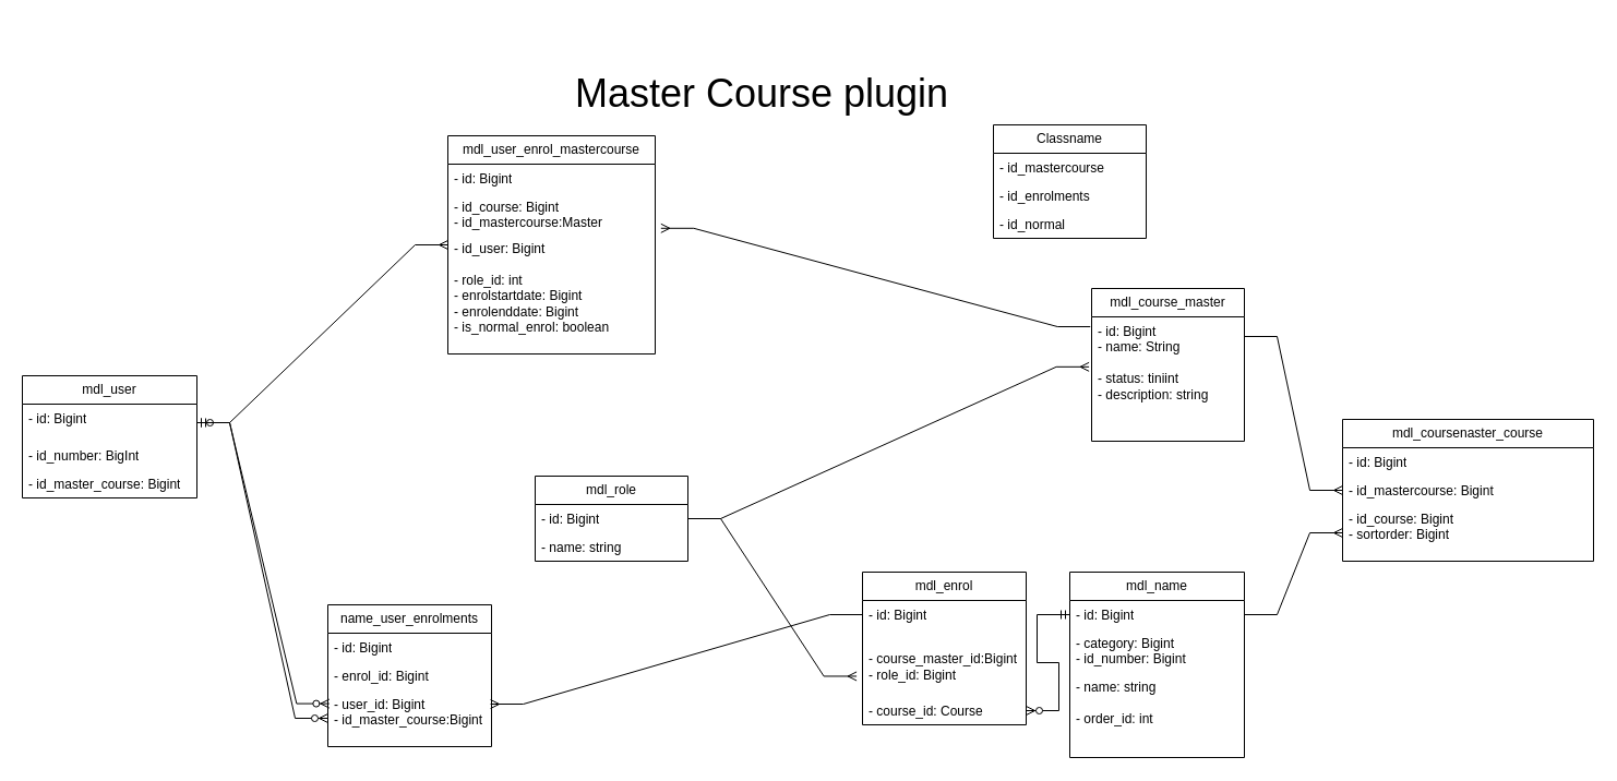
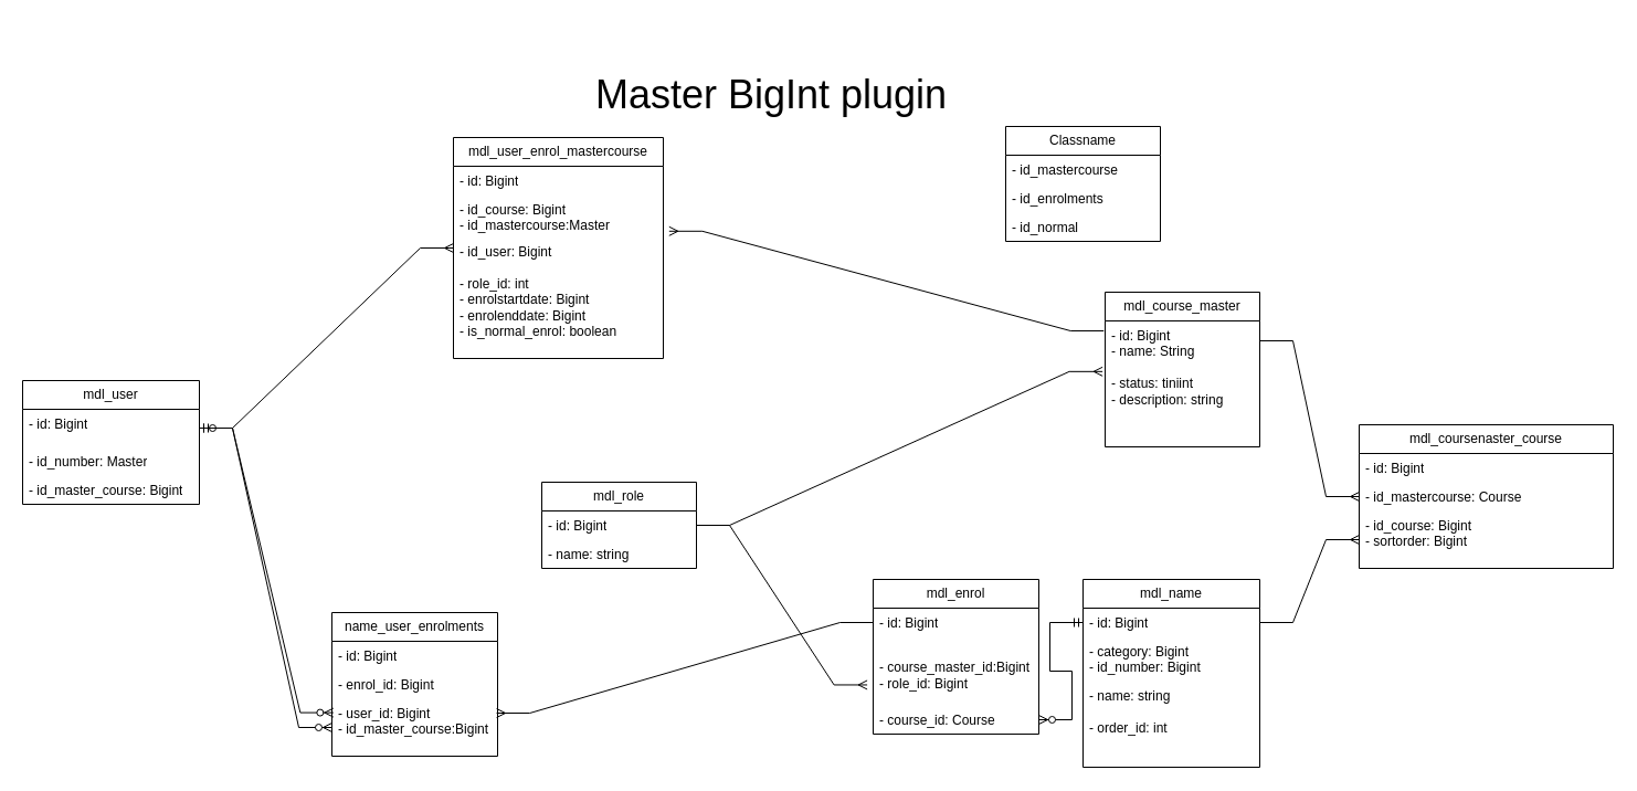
  <mxCell id="0" />
  <mxCell id="1" parent="0" />
  <mxCell id="2" value="name_user_enrolments" style="swimlane;fontStyle=0;childLayout=stackLayout;horizontal=1;startSize=26;fillColor=none;horizontalStack=0;resizeParent=1;resizeParentMax=0;resizeLast=0;collapsible=1;marginBottom=0;whiteSpace=wrap;html=1;" parent="1" vertex="1"><mxGeometry x="300" y="554" width="150" height="130" as="geometry" /></mxCell>
  <mxCell id="3" value="- id: Bigint" style="text;strokeColor=none;fillColor=none;align=left;verticalAlign=top;spacingLeft=4;spacingRight=4;overflow=hidden;rotatable=0;points=[[0,0.5],[1,0.5]];portConstraint=eastwest;whiteSpace=wrap;html=1;" parent="2" vertex="1"><mxGeometry y="26" width="150" height="26" as="geometry" /></mxCell>
  <mxCell id="4" value="- enrol_id: Bigint" style="text;strokeColor=none;fillColor=none;align=left;verticalAlign=top;spacingLeft=4;spacingRight=4;overflow=hidden;rotatable=0;points=[[0,0.5],[1,0.5]];portConstraint=eastwest;whiteSpace=wrap;html=1;" parent="2" vertex="1"><mxGeometry y="52" width="150" height="26" as="geometry" /></mxCell>
  <mxCell id="5" value="- user_id: Bigint&lt;br&gt;- id_master_course:Bigint" style="text;strokeColor=none;fillColor=none;align=left;verticalAlign=top;spacingLeft=4;spacingRight=4;overflow=hidden;rotatable=0;points=[[0,0.5],[1,0.5]];portConstraint=eastwest;whiteSpace=wrap;html=1;" parent="2" vertex="1"><mxGeometry y="78" width="150" height="52" as="geometry" /></mxCell>
  <mxCell id="6" value="mdl_enrol" style="swimlane;fontStyle=0;childLayout=stackLayout;horizontal=1;startSize=26;fillColor=none;horizontalStack=0;resizeParent=1;resizeParentMax=0;resizeLast=0;collapsible=1;marginBottom=0;whiteSpace=wrap;html=1;" parent="1" vertex="1"><mxGeometry x="790" y="524" width="150" height="140" as="geometry" /></mxCell>
  <mxCell id="7" value="- id: Bigint" style="text;strokeColor=none;fillColor=none;align=left;verticalAlign=top;spacingLeft=4;spacingRight=4;overflow=hidden;rotatable=0;points=[[0,0.5],[1,0.5]];portConstraint=eastwest;whiteSpace=wrap;html=1;" parent="6" vertex="1"><mxGeometry y="26" width="150" height="26" as="geometry" /></mxCell>
  <mxCell id="8" value="&lt;br&gt;- course_master_id:Bigint&lt;br&gt;- role_id: Bigint" style="text;strokeColor=none;fillColor=none;align=left;verticalAlign=top;spacingLeft=4;spacingRight=4;overflow=hidden;rotatable=0;points=[[0,0.5],[1,0.5]];portConstraint=eastwest;whiteSpace=wrap;html=1;" parent="6" vertex="1"><mxGeometry y="52" width="150" height="62" as="geometry" /></mxCell>
  <mxCell id="9" value="- course_id: Course" style="text;strokeColor=none;fillColor=none;align=left;verticalAlign=top;spacingLeft=4;spacingRight=4;overflow=hidden;rotatable=0;points=[[0,0.5],[1,0.5]];portConstraint=eastwest;whiteSpace=wrap;html=1;" parent="6" vertex="1"><mxGeometry y="114" width="150" height="26" as="geometry" /></mxCell>
  <mxCell id="10" value="mdl_role" style="swimlane;fontStyle=0;childLayout=stackLayout;horizontal=1;startSize=26;fillColor=none;horizontalStack=0;resizeParent=1;resizeParentMax=0;resizeLast=0;collapsible=1;marginBottom=0;whiteSpace=wrap;html=1;" parent="1" vertex="1"><mxGeometry x="490" y="436" width="140" height="78" as="geometry" /></mxCell>
  <mxCell id="11" value="- id: Bigint" style="text;strokeColor=none;fillColor=none;align=left;verticalAlign=top;spacingLeft=4;spacingRight=4;overflow=hidden;rotatable=0;points=[[0,0.5],[1,0.5]];portConstraint=eastwest;whiteSpace=wrap;html=1;" parent="10" vertex="1"><mxGeometry y="26" width="140" height="26" as="geometry" /></mxCell>
  <mxCell id="12" value="- name: string" style="text;strokeColor=none;fillColor=none;align=left;verticalAlign=top;spacingLeft=4;spacingRight=4;overflow=hidden;rotatable=0;points=[[0,0.5],[1,0.5]];portConstraint=eastwest;whiteSpace=wrap;html=1;" parent="10" vertex="1"><mxGeometry y="52" width="140" height="26" as="geometry" /></mxCell>
  <mxCell id="13" value="" style="edgeStyle=entityRelationEdgeStyle;fontSize=12;html=1;endArrow=ERzeroToMany;startArrow=ERmandOne;rounded=0;entryX=0.009;entryY=0.242;entryDx=0;entryDy=0;entryPerimeter=0;" parent="1" source="22" target="5" edge="1"><mxGeometry width="100" height="100" relative="1" as="geometry"><mxPoint x="580" y="883" as="sourcePoint" /><mxPoint x="610" y="934" as="targetPoint" /></mxGeometry></mxCell>
  <mxCell id="14" value="mdl_name" style="swimlane;fontStyle=0;childLayout=stackLayout;horizontal=1;startSize=26;fillColor=none;horizontalStack=0;resizeParent=1;resizeParentMax=0;resizeLast=0;collapsible=1;marginBottom=0;whiteSpace=wrap;html=1;" parent="1" vertex="1"><mxGeometry x="980" y="524" width="160" height="170" as="geometry"><mxRectangle x="160" y="310" width="100" height="30" as="alternateBounds" /></mxGeometry></mxCell>
  <mxCell id="15" value="- id: Bigint" style="text;strokeColor=none;fillColor=none;align=left;verticalAlign=top;spacingLeft=4;spacingRight=4;overflow=hidden;rotatable=0;points=[[0,0.5],[1,0.5]];portConstraint=eastwest;whiteSpace=wrap;html=1;" parent="14" vertex="1"><mxGeometry y="26" width="160" height="26" as="geometry" /></mxCell>
  <mxCell id="16" value="- category: Bigint&lt;br&gt;- id_number: Bigint" style="text;strokeColor=none;fillColor=none;align=left;verticalAlign=top;spacingLeft=4;spacingRight=4;overflow=hidden;rotatable=0;points=[[0,0.5],[1,0.5]];portConstraint=eastwest;whiteSpace=wrap;html=1;" parent="14" vertex="1"><mxGeometry y="52" width="160" height="40" as="geometry" /></mxCell>
  <mxCell id="17" value="- name: string&lt;br&gt;&lt;br&gt;- order_id: int" style="text;strokeColor=none;fillColor=none;align=left;verticalAlign=top;spacingLeft=4;spacingRight=4;overflow=hidden;rotatable=0;points=[[0,0.5],[1,0.5]];portConstraint=eastwest;whiteSpace=wrap;html=1;" parent="14" vertex="1"><mxGeometry y="92" width="160" height="78" as="geometry" /></mxCell>
  <mxCell id="18" value="" style="edgeStyle=entityRelationEdgeStyle;fontSize=12;html=1;endArrow=ERzeroToMany;startArrow=ERmandOne;rounded=0;entryX=1;entryY=0.5;entryDx=0;entryDy=0;" parent="1" source="15" target="9" edge="1"><mxGeometry width="100" height="100" relative="1" as="geometry"><mxPoint x="780" y="974" as="sourcePoint" /><mxPoint x="880" y="874" as="targetPoint" /></mxGeometry></mxCell>
  <mxCell id="19" value="mdl_course_master" style="swimlane;fontStyle=0;childLayout=stackLayout;horizontal=1;startSize=26;fillColor=none;horizontalStack=0;resizeParent=1;resizeParentMax=0;resizeLast=0;collapsible=1;marginBottom=0;whiteSpace=wrap;html=1;" parent="1" vertex="1"><mxGeometry x="1000" y="264" width="140" height="140" as="geometry" /></mxCell>
  <mxCell id="20" value="- id: Bigint&lt;br&gt;- name: String&lt;br&gt;&lt;br&gt;- status: tiniint&lt;br&gt;- description: string" style="text;strokeColor=none;fillColor=none;align=left;verticalAlign=top;spacingLeft=4;spacingRight=4;overflow=hidden;rotatable=0;points=[[0,0.5],[1,0.5]];portConstraint=eastwest;whiteSpace=wrap;html=1;" parent="19" vertex="1"><mxGeometry y="26" width="140" height="114" as="geometry" /></mxCell>
  <mxCell id="21" value="mdl_user" style="swimlane;fontStyle=0;childLayout=stackLayout;horizontal=1;startSize=26;fillColor=none;horizontalStack=0;resizeParent=1;resizeParentMax=0;resizeLast=0;collapsible=1;marginBottom=0;whiteSpace=wrap;html=1;" parent="1" vertex="1"><mxGeometry x="20" y="344" width="160" height="112" as="geometry" /></mxCell>
  <mxCell id="22" value="- id: Bigint" style="text;strokeColor=none;fillColor=none;align=left;verticalAlign=top;spacingLeft=4;spacingRight=4;overflow=hidden;rotatable=0;points=[[0,0.5],[1,0.5]];portConstraint=eastwest;whiteSpace=wrap;html=1;" parent="21" vertex="1"><mxGeometry y="26" width="160" height="34" as="geometry" /></mxCell>
- <mxCell id="23" value="- id_number: BigInt" style="text;strokeColor=none;fillColor=none;align=left;verticalAlign=top;spacingLeft=4;spacingRight=4;overflow=hidden;rotatable=0;points=[[0,0.5],[1,0.5]];portConstraint=eastwest;whiteSpace=wrap;html=1;" parent="21" vertex="1"><mxGeometry y="60" width="160" height="26" as="geometry" /></mxCell>
+ <mxCell id="23" value="- id_number: Master" style="text;strokeColor=none;fillColor=none;align=left;verticalAlign=top;spacingLeft=4;spacingRight=4;overflow=hidden;rotatable=0;points=[[0,0.5],[1,0.5]];portConstraint=eastwest;whiteSpace=wrap;html=1;" parent="21" vertex="1"><mxGeometry y="60" width="160" height="26" as="geometry" /></mxCell>
  <mxCell id="24" value="- id_master_course: Bigint" style="text;strokeColor=none;fillColor=none;align=left;verticalAlign=top;spacingLeft=4;spacingRight=4;overflow=hidden;rotatable=0;points=[[0,0.5],[1,0.5]];portConstraint=eastwest;whiteSpace=wrap;html=1;" parent="21" vertex="1"><mxGeometry y="86" width="160" height="26" as="geometry" /></mxCell>
  <mxCell id="25" value="" style="edgeStyle=entityRelationEdgeStyle;fontSize=12;html=1;endArrow=ERzeroToMany;startArrow=ERzeroToOne;rounded=0;exitX=1;exitY=0.5;exitDx=0;exitDy=0;entryX=0;entryY=0.5;entryDx=0;entryDy=0;" parent="1" source="22" target="5" edge="1"><mxGeometry width="100" height="100" relative="1" as="geometry"><mxPoint x="940" y="814" as="sourcePoint" /><mxPoint x="1040" y="714" as="targetPoint" /></mxGeometry></mxCell>
  <mxCell id="26" value="" style="edgeStyle=entityRelationEdgeStyle;fontSize=12;html=1;endArrow=ERmany;rounded=0;exitX=0;exitY=0.5;exitDx=0;exitDy=0;entryX=0.994;entryY=0.25;entryDx=0;entryDy=0;entryPerimeter=0;" parent="1" source="7" target="5" edge="1"><mxGeometry width="100" height="100" relative="1" as="geometry"><mxPoint x="770" y="1014" as="sourcePoint" /><mxPoint x="870" y="914" as="targetPoint" /></mxGeometry></mxCell>
  <mxCell id="27" value="" style="edgeStyle=entityRelationEdgeStyle;fontSize=12;html=1;endArrow=ERmany;rounded=0;exitX=1;exitY=0.5;exitDx=0;exitDy=0;entryX=-0.036;entryY=0.701;entryDx=0;entryDy=0;entryPerimeter=0;" parent="1" source="11" target="8" edge="1"><mxGeometry width="100" height="100" relative="1" as="geometry"><mxPoint x="770" y="1014" as="sourcePoint" /><mxPoint x="870" y="914" as="targetPoint" /></mxGeometry></mxCell>
- <mxCell id="28" value="&lt;font style=&quot;font-size: 36px;&quot;&gt;Master Course plugin&lt;/font&gt;" style="text;html=1;strokeColor=none;fillColor=none;align=center;verticalAlign=middle;whiteSpace=wrap;rounded=0;" parent="1" vertex="1"><mxGeometry x="500" y="20" width="396" height="130" as="geometry" /></mxCell>
+ <mxCell id="28" value="&lt;font style=&quot;font-size: 36px;&quot;&gt;Master BigInt plugin&lt;/font&gt;" style="text;html=1;strokeColor=none;fillColor=none;align=center;verticalAlign=middle;whiteSpace=wrap;rounded=0;" parent="1" vertex="1"><mxGeometry x="500" y="20" width="396" height="130" as="geometry" /></mxCell>
  <mxCell id="29" value="mdl_user_enrol_mastercourse" style="swimlane;fontStyle=0;childLayout=stackLayout;horizontal=1;startSize=26;fillColor=none;horizontalStack=0;resizeParent=1;resizeParentMax=0;resizeLast=0;collapsible=1;marginBottom=0;whiteSpace=wrap;html=1;" parent="1" vertex="1"><mxGeometry x="410" y="124" width="190" height="200" as="geometry" /></mxCell>
  <mxCell id="30" value="- id: Bigint" style="text;strokeColor=none;fillColor=none;align=left;verticalAlign=top;spacingLeft=4;spacingRight=4;overflow=hidden;rotatable=0;points=[[0,0.5],[1,0.5]];portConstraint=eastwest;whiteSpace=wrap;html=1;" parent="29" vertex="1"><mxGeometry y="26" width="190" height="26" as="geometry" /></mxCell>
  <mxCell id="31" value="- id_course: Bigint&lt;br&gt;- id_mastercourse:Master&lt;br&gt;" style="text;strokeColor=none;fillColor=none;align=left;verticalAlign=top;spacingLeft=4;spacingRight=4;overflow=hidden;rotatable=0;points=[[0,0.5],[1,0.5]];portConstraint=eastwest;whiteSpace=wrap;html=1;" parent="29" vertex="1"><mxGeometry y="52" width="190" height="38" as="geometry" /></mxCell>
  <mxCell id="32" value="- id_user: Bigint&lt;br&gt;&lt;br&gt;- role_id: int&lt;br style=&quot;border-color: var(--border-color);&quot;&gt;- enrolstartdate: Bigint&lt;br style=&quot;border-color: var(--border-color);&quot;&gt;- enrolenddate: Bigint&lt;br&gt;- is_normal_enrol: boolean" style="text;strokeColor=none;fillColor=none;align=left;verticalAlign=top;spacingLeft=4;spacingRight=4;overflow=hidden;rotatable=0;points=[[0,0.5],[1,0.5]];portConstraint=eastwest;whiteSpace=wrap;html=1;" parent="29" vertex="1"><mxGeometry y="90" width="190" height="110" as="geometry" /></mxCell>
  <mxCell id="33" value="" style="edgeStyle=entityRelationEdgeStyle;fontSize=12;html=1;endArrow=ERmany;rounded=0;exitX=1;exitY=0.5;exitDx=0;exitDy=0;entryX=0;entryY=0.091;entryDx=0;entryDy=0;entryPerimeter=0;" parent="1" source="22" target="32" edge="1"><mxGeometry width="100" height="100" relative="1" as="geometry"><mxPoint x="720" y="554" as="sourcePoint" /><mxPoint x="820" y="454" as="targetPoint" /></mxGeometry></mxCell>
  <mxCell id="34" value="" style="edgeStyle=entityRelationEdgeStyle;fontSize=12;html=1;endArrow=ERmany;rounded=0;exitX=-0.009;exitY=0.079;exitDx=0;exitDy=0;exitPerimeter=0;entryX=1.028;entryY=0.863;entryDx=0;entryDy=0;entryPerimeter=0;" parent="1" source="20" target="31" edge="1"><mxGeometry width="100" height="100" relative="1" as="geometry"><mxPoint x="720" y="554" as="sourcePoint" /><mxPoint x="800" y="384" as="targetPoint" /></mxGeometry></mxCell>
  <mxCell id="35" value="" style="edgeStyle=entityRelationEdgeStyle;fontSize=12;html=1;endArrow=ERmany;rounded=0;entryX=-0.017;entryY=0.402;entryDx=0;entryDy=0;entryPerimeter=0;exitX=1;exitY=0.5;exitDx=0;exitDy=0;" parent="1" source="11" target="20" edge="1"><mxGeometry width="100" height="100" relative="1" as="geometry"><mxPoint x="750" y="474" as="sourcePoint" /><mxPoint x="850" y="374" as="targetPoint" /></mxGeometry></mxCell>
  <mxCell id="36" value="mdl_coursenaster_course" style="swimlane;fontStyle=0;childLayout=stackLayout;horizontal=1;startSize=26;fillColor=none;horizontalStack=0;resizeParent=1;resizeParentMax=0;resizeLast=0;collapsible=1;marginBottom=0;whiteSpace=wrap;html=1;" parent="1" vertex="1"><mxGeometry x="1230" y="384" width="230" height="130" as="geometry" /></mxCell>
  <mxCell id="37" value="- id: Bigint" style="text;strokeColor=none;fillColor=none;align=left;verticalAlign=top;spacingLeft=4;spacingRight=4;overflow=hidden;rotatable=0;points=[[0,0.5],[1,0.5]];portConstraint=eastwest;whiteSpace=wrap;html=1;" parent="36" vertex="1"><mxGeometry y="26" width="230" height="26" as="geometry" /></mxCell>
- <mxCell id="38" value="- id_mastercourse: Bigint" style="text;strokeColor=none;fillColor=none;align=left;verticalAlign=top;spacingLeft=4;spacingRight=4;overflow=hidden;rotatable=0;points=[[0,0.5],[1,0.5]];portConstraint=eastwest;whiteSpace=wrap;html=1;" parent="36" vertex="1"><mxGeometry y="52" width="230" height="26" as="geometry" /></mxCell>
+ <mxCell id="38" value="- id_mastercourse: Course" style="text;strokeColor=none;fillColor=none;align=left;verticalAlign=top;spacingLeft=4;spacingRight=4;overflow=hidden;rotatable=0;points=[[0,0.5],[1,0.5]];portConstraint=eastwest;whiteSpace=wrap;html=1;" parent="36" vertex="1"><mxGeometry y="52" width="230" height="26" as="geometry" /></mxCell>
  <mxCell id="39" value="- id_course: Bigint&lt;br&gt;- sortorder: Bigint" style="text;strokeColor=none;fillColor=none;align=left;verticalAlign=top;spacingLeft=4;spacingRight=4;overflow=hidden;rotatable=0;points=[[0,0.5],[1,0.5]];portConstraint=eastwest;whiteSpace=wrap;html=1;" parent="36" vertex="1"><mxGeometry y="78" width="230" height="52" as="geometry" /></mxCell>
  <mxCell id="40" value="" style="edgeStyle=entityRelationEdgeStyle;fontSize=12;html=1;endArrow=ERmany;rounded=0;exitX=1;exitY=0.5;exitDx=0;exitDy=0;entryX=0;entryY=0.5;entryDx=0;entryDy=0;" parent="1" source="15" target="39" edge="1"><mxGeometry width="100" height="100" relative="1" as="geometry"><mxPoint x="940" y="534" as="sourcePoint" /><mxPoint x="1040" y="434" as="targetPoint" /></mxGeometry></mxCell>
  <mxCell id="41" value="" style="edgeStyle=entityRelationEdgeStyle;fontSize=12;html=1;endArrow=ERmany;rounded=0;exitX=1;exitY=0.158;exitDx=0;exitDy=0;exitPerimeter=0;entryX=0;entryY=0.5;entryDx=0;entryDy=0;" parent="1" source="20" target="38" edge="1"><mxGeometry width="100" height="100" relative="1" as="geometry"><mxPoint x="940" y="534" as="sourcePoint" /><mxPoint x="1040" y="434" as="targetPoint" /></mxGeometry></mxCell>
  <mxCell id="42" value="Classname" style="swimlane;fontStyle=0;childLayout=stackLayout;horizontal=1;startSize=26;fillColor=none;horizontalStack=0;resizeParent=1;resizeParentMax=0;resizeLast=0;collapsible=1;marginBottom=0;whiteSpace=wrap;html=1;" parent="1" vertex="1"><mxGeometry x="910" y="114" width="140" height="104" as="geometry" /></mxCell>
  <mxCell id="43" value="- id_mastercourse" style="text;strokeColor=none;fillColor=none;align=left;verticalAlign=top;spacingLeft=4;spacingRight=4;overflow=hidden;rotatable=0;points=[[0,0.5],[1,0.5]];portConstraint=eastwest;whiteSpace=wrap;html=1;" parent="42" vertex="1"><mxGeometry y="26" width="140" height="26" as="geometry" /></mxCell>
  <mxCell id="44" value="- id_enrolments" style="text;strokeColor=none;fillColor=none;align=left;verticalAlign=top;spacingLeft=4;spacingRight=4;overflow=hidden;rotatable=0;points=[[0,0.5],[1,0.5]];portConstraint=eastwest;whiteSpace=wrap;html=1;" parent="42" vertex="1"><mxGeometry y="52" width="140" height="26" as="geometry" /></mxCell>
  <mxCell id="45" value="- id_normal" style="text;strokeColor=none;fillColor=none;align=left;verticalAlign=top;spacingLeft=4;spacingRight=4;overflow=hidden;rotatable=0;points=[[0,0.5],[1,0.5]];portConstraint=eastwest;whiteSpace=wrap;html=1;" parent="42" vertex="1"><mxGeometry y="78" width="140" height="26" as="geometry" /></mxCell>
